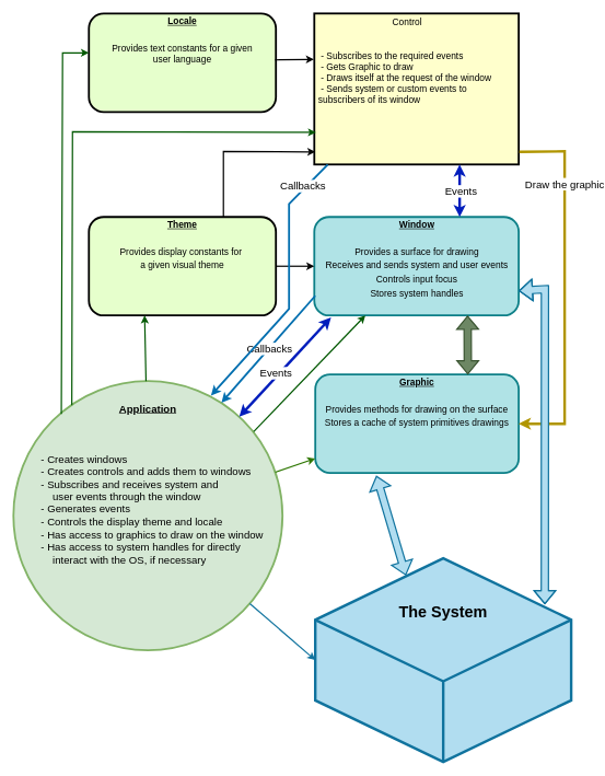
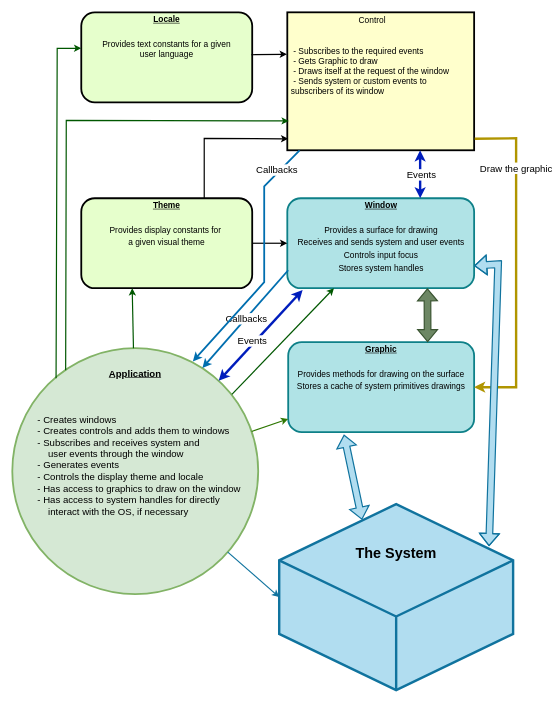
  <mxCell id="0" />
  <mxCell id="1" parent="0" />
  <mxCell id="2" value="&lt;p style=&quot;margin: 4px 0px 0px; text-align: center; font-size: 14px;&quot;&gt;&lt;span style=&quot;font-size: 14px;&quot;&gt;&lt;u style=&quot;&quot;&gt;Window&lt;/u&gt;&lt;/span&gt;&lt;/p&gt;&lt;p style=&quot;margin: 4px 0px 0px; text-align: center; font-size: 14px;&quot;&gt;&lt;span style=&quot;font-weight: normal; font-size: 14px;&quot;&gt;&lt;br style=&quot;font-size: 14px;&quot;&gt;&lt;/span&gt;&lt;/p&gt;&lt;p style=&quot;margin: 4px 0px 0px;&quot;&gt;&lt;span style=&quot;font-weight: normal;&quot;&gt;Provides a surface for drawing&lt;/span&gt;&lt;/p&gt;&lt;p style=&quot;margin: 4px 0px 0px;&quot;&gt;&lt;span style=&quot;font-weight: normal;&quot;&gt;Receives and sends system and user events&lt;/span&gt;&lt;/p&gt;&lt;p style=&quot;margin: 4px 0px 0px;&quot;&gt;&lt;span style=&quot;font-weight: normal;&quot;&gt;Controls input focus&lt;/span&gt;&lt;/p&gt;&lt;p style=&quot;margin: 4px 0px 0px;&quot;&gt;&lt;span style=&quot;font-weight: normal;&quot;&gt;Stores system handles&lt;/span&gt;&lt;/p&gt;" style="verticalAlign=middle;align=center;overflow=fill;fontSize=14;fontFamily=Helvetica;html=1;rounded=1;fontStyle=1;strokeWidth=3;fillColor=#b0e3e6;strokeColor=#0e8088;" vertex="1" parent="1"><mxGeometry x="478.5" y="330" width="311.5" height="150" as="geometry" /></mxCell>
  <mxCell id="3" value="&lt;p style=&quot;margin: 4px 0px 0px; text-align: center; text-decoration: underline; font-size: 14px;&quot;&gt;&lt;font style=&quot;font-size: 14px;&quot;&gt;Graphic&lt;/font&gt;&lt;/p&gt;&lt;p style=&quot;margin: 4px 0px 0px; text-align: center; text-decoration: underline; font-size: 14px;&quot;&gt;&lt;font style=&quot;font-size: 14px;&quot;&gt;&lt;br&gt;&lt;/font&gt;&lt;/p&gt;&lt;p style=&quot;margin: 4px 0px 0px;&quot;&gt;&lt;font style=&quot;font-size: 14px; font-weight: normal;&quot;&gt;Provides methods for drawing on the surface&lt;/font&gt;&lt;/p&gt;&lt;p style=&quot;margin: 4px 0px 0px;&quot;&gt;&lt;span style=&quot;font-size: 14px; font-weight: 400;&quot;&gt;Stores a cache of system primitives drawings&lt;/span&gt;&lt;/p&gt;" style="verticalAlign=middle;align=center;overflow=fill;fontSize=12;fontFamily=Helvetica;html=1;rounded=1;fontStyle=1;strokeWidth=3;fillColor=#b0e3e6;strokeColor=#0e8088;" vertex="1" parent="1"><mxGeometry x="480" y="570" width="310" height="150" as="geometry" /></mxCell>
  <mxCell id="4" value="" style="shape=flexArrow;endArrow=classic;startArrow=classic;html=1;rounded=0;exitX=0.75;exitY=1;exitDx=0;exitDy=0;entryX=0.75;entryY=0;entryDx=0;entryDy=0;strokeWidth=2;fillColor=#6d8764;strokeColor=#3A5431;" edge="1" parent="1" source="2" target="3"><mxGeometry width="100" height="100" relative="1" as="geometry"><mxPoint x="780" y="480" as="sourcePoint" /><mxPoint x="880" y="380" as="targetPoint" /></mxGeometry></mxCell>
  <mxCell id="5" value="                              Control&#10;&#10;&#10;  - Subscribes to the required events&#10;  - Gets Graphic to draw&#10;  - Draws itself at the request of the window&#10;  - Sends system or custom events to                 subscribers of its window&#10;&#10;&#10;&#10;&#10;" style="whiteSpace=wrap;align=left;verticalAlign=middle;fontStyle=0;strokeWidth=3;fillColor=#FFFFCC;fontSize=14;" vertex="1" parent="1"><mxGeometry x="478.5" y="20" width="311.5" height="230" as="geometry" /></mxCell>
  <mxCell id="6" value="&lt;span style=&quot;font-size: 16px;&quot;&gt;&lt;b&gt;&lt;u&gt;Application&lt;/u&gt;&lt;/b&gt;&lt;br&gt;&lt;br&gt;&lt;br&gt;&lt;br&gt;&lt;div style=&quot;text-align: left;&quot;&gt;&lt;div&gt;&amp;nbsp; &amp;nbsp;- Creates windows&lt;/div&gt;&lt;div&gt;&lt;span style=&quot;background-color: initial;&quot;&gt;&amp;nbsp; &amp;nbsp;- Creates controls and adds them to windows&lt;/span&gt;&lt;br&gt;&lt;/div&gt;&lt;div&gt;&lt;span style=&quot;background-color: initial;&quot;&gt;&amp;nbsp; &amp;nbsp;- Subscribes and receives system and&lt;/span&gt;&lt;br&gt;&lt;/div&gt;&lt;div&gt;&amp;nbsp; &amp;nbsp; &amp;nbsp; &amp;nbsp;user events through the window&lt;/div&gt;&lt;div&gt;&amp;nbsp; &amp;nbsp;- Generates events&lt;/div&gt;&lt;div&gt;&amp;nbsp; &amp;nbsp;- Controls the display theme and locale&lt;/div&gt;&lt;div&gt;&amp;nbsp; &amp;nbsp;- Has access to graphics to draw on the window&lt;/div&gt;&lt;div&gt;&amp;nbsp; &amp;nbsp;- Has access to system handles for&amp;nbsp;&lt;span style=&quot;background-color: initial;&quot;&gt;directly&lt;/span&gt;&lt;/div&gt;&lt;div&gt;&lt;span style=&quot;background-color: initial;&quot;&gt;&amp;nbsp; &amp;nbsp; &amp;nbsp; &amp;nbsp;interact with the OS,&amp;nbsp;&lt;/span&gt;&lt;span style=&quot;background-color: initial;&quot;&gt;if necessary&lt;/span&gt;&lt;/div&gt;&lt;/div&gt;&lt;div style=&quot;text-align: left;&quot;&gt;&lt;br&gt;&lt;/div&gt;&lt;div style=&quot;text-align: left;&quot;&gt;&lt;br&gt;&lt;/div&gt;&lt;div style=&quot;text-align: left;&quot;&gt;&lt;br&gt;&lt;/div&gt;&lt;div style=&quot;text-align: left;&quot;&gt;&lt;br&gt;&lt;/div&gt;&lt;div style=&quot;text-align: left;&quot;&gt;&lt;br&gt;&lt;/div&gt;&lt;/span&gt;" style="ellipse;whiteSpace=wrap;html=1;fillColor=#d5e8d4;strokeColor=#82b366;strokeWidth=3;" vertex="1" parent="1"><mxGeometry x="20" y="580" width="410" height="410" as="geometry" /></mxCell>
  <mxCell id="7" style="edgeStyle=orthogonalEdgeStyle;rounded=0;orthogonalLoop=1;jettySize=auto;html=1;exitX=1;exitY=0.5;exitDx=0;exitDy=0;strokeWidth=2;entryX=0;entryY=0.5;entryDx=0;entryDy=0;" edge="1" parent="1" source="8" target="2"><mxGeometry relative="1" as="geometry"><mxPoint x="480" y="360" as="targetPoint" /></mxGeometry></mxCell>
  <mxCell id="8" value="&lt;p style=&quot;margin: 4px 0px 0px; text-align: center; font-size: 14px;&quot;&gt;&lt;u&gt;Theme&lt;/u&gt;&lt;/p&gt;&lt;p style=&quot;margin: 4px 0px 0px; text-align: center; font-size: 14px;&quot;&gt;&lt;span style=&quot;font-weight: 400;&quot;&gt;&lt;br&gt;&lt;/span&gt;&lt;/p&gt;&lt;p style=&quot;margin: 4px 0px 0px; text-align: center;&quot;&gt;&lt;span style=&quot;font-weight: normal;&quot;&gt;Provides display constants for&amp;nbsp;&lt;/span&gt;&lt;/p&gt;&lt;p style=&quot;margin: 4px 0px 0px; text-align: center;&quot;&gt;&lt;span style=&quot;font-weight: normal;&quot;&gt;a given visual theme&lt;/span&gt;&lt;br&gt;&lt;/p&gt;" style="verticalAlign=middle;align=center;overflow=fill;fontSize=14;fontFamily=Helvetica;html=1;rounded=1;fontStyle=1;strokeWidth=3;fillColor=#E6FFCC" vertex="1" parent="1"><mxGeometry x="135" y="330" width="285" height="150" as="geometry" /></mxCell>
  <mxCell id="9" value="" style="endArrow=classic;html=1;rounded=0;strokeWidth=2;entryX=0.005;entryY=0.917;entryDx=0;entryDy=0;entryPerimeter=0;" edge="1" parent="1" target="5"><mxGeometry width="50" height="50" relative="1" as="geometry"><mxPoint x="340" y="330" as="sourcePoint" /><mxPoint x="470" y="142" as="targetPoint" /><Array as="points"><mxPoint x="340" y="230" /></Array></mxGeometry></mxCell>
  <mxCell id="10" value="" style="endArrow=classic;html=1;rounded=0;strokeWidth=4;fillColor=#e3c800;strokeColor=#B09500;entryX=1;entryY=0.5;entryDx=0;entryDy=0;exitX=1.003;exitY=0.917;exitDx=0;exitDy=0;exitPerimeter=0;" edge="1" parent="1" source="5" target="3"><mxGeometry width="50" height="50" relative="1" as="geometry"><mxPoint x="720" y="160" as="sourcePoint" /><mxPoint x="720" y="330" as="targetPoint" /><Array as="points"><mxPoint x="860" y="230" /><mxPoint x="860" y="645" /></Array></mxGeometry></mxCell>
  <mxCell id="11" value="&lt;font style=&quot;font-size: 16px;&quot;&gt;Draw the graphic&lt;/font&gt;" style="edgeLabel;html=1;align=center;verticalAlign=middle;resizable=0;points=[];" vertex="1" connectable="0" parent="10"><mxGeometry x="0.011" y="-1" relative="1" as="geometry"><mxPoint y="-161" as="offset" /></mxGeometry></mxCell>
  <mxCell id="12" value="&lt;p style=&quot;margin: 4px 0px 0px; text-align: center; font-size: 14px;&quot;&gt;&lt;u&gt;Locale&lt;/u&gt;&lt;/p&gt;&lt;p style=&quot;margin: 4px 0px 0px; text-align: center; font-size: 14px;&quot;&gt;&lt;span style=&quot;font-weight: 400;&quot;&gt;&lt;br&gt;&lt;/span&gt;&lt;/p&gt;&lt;p style=&quot;margin: 4px 0px 0px;&quot;&gt;&lt;span style=&quot;font-weight: normal;&quot;&gt;Provides text constants&amp;nbsp;&lt;span style=&quot;background-color: initial;&quot;&gt;for a given &lt;br&gt;user language&lt;/span&gt;&lt;/span&gt;&lt;/p&gt;" style="verticalAlign=middle;align=center;overflow=fill;fontSize=14;fontFamily=Helvetica;html=1;rounded=1;fontStyle=1;strokeWidth=3;fillColor=#E6FFCC" vertex="1" parent="1"><mxGeometry x="135" y="20" width="285" height="150" as="geometry" /></mxCell>
  <mxCell id="13" value="" style="endArrow=classic;html=1;rounded=0;strokeWidth=2;entryX=-0.002;entryY=0.304;entryDx=0;entryDy=0;entryPerimeter=0;" edge="1" parent="1" target="5"><mxGeometry width="50" height="50" relative="1" as="geometry"><mxPoint x="418.5" y="90.741" as="sourcePoint" /><mxPoint x="478.5" y="70" as="targetPoint" /></mxGeometry></mxCell>
  <mxCell id="14" value="" style="endArrow=classic;html=1;rounded=0;strokeWidth=2;fillColor=#008a00;strokeColor=#005700;entryX=0.018;entryY=0.4;entryDx=0;entryDy=0;entryPerimeter=0;exitX=0.178;exitY=0.122;exitDx=0;exitDy=0;exitPerimeter=0;" edge="1" parent="1" source="6"><mxGeometry width="50" height="50" relative="1" as="geometry"><mxPoint x="94.87" y="620" as="sourcePoint" /><mxPoint x="135" y="80" as="targetPoint" /><Array as="points"><mxPoint x="94.87" y="80" /></Array></mxGeometry></mxCell>
  <mxCell id="15" value="" style="endArrow=classic;startArrow=classic;html=1;rounded=0;exitX=0.095;exitY=1;exitDx=0;exitDy=0;exitPerimeter=0;entryX=0.095;entryY=0;entryDx=0;entryDy=0;entryPerimeter=0;strokeWidth=4;fillColor=#0050ef;strokeColor=#001DBC;" edge="1" parent="1"><mxGeometry width="50" height="50" relative="1" as="geometry"><mxPoint x="700.003" y="250" as="sourcePoint" /><mxPoint x="700.003" y="330" as="targetPoint" /></mxGeometry></mxCell>
  <mxCell id="16" value="&lt;font style=&quot;font-size: 16px;&quot;&gt;Events&lt;br&gt;&lt;/font&gt;" style="edgeLabel;html=1;align=center;verticalAlign=middle;resizable=0;points=[];" vertex="1" connectable="0" parent="15"><mxGeometry x="0.212" y="1" relative="1" as="geometry"><mxPoint y="-8" as="offset" /></mxGeometry></mxCell>
  <mxCell id="17" value="" style="endArrow=classic;html=1;rounded=0;entryX=0.008;entryY=0.787;entryDx=0;entryDy=0;entryPerimeter=0;exitX=0.217;exitY=0.09;exitDx=0;exitDy=0;exitPerimeter=0;strokeWidth=2;fillColor=#008a00;strokeColor=#005700;" edge="1" parent="1" source="6" target="5"><mxGeometry width="50" height="50" relative="1" as="geometry"><mxPoint x="122.36" y="677.06" as="sourcePoint" /><mxPoint x="480" y="180.05" as="targetPoint" /><Array as="points"><mxPoint x="110" y="200" /></Array></mxGeometry></mxCell>
  <mxCell id="18" value="" style="endArrow=classic;html=1;rounded=0;strokeWidth=2;fillColor=#008a00;strokeColor=#005700;entryX=0.25;entryY=1;entryDx=0;entryDy=0;exitX=0.893;exitY=0.188;exitDx=0;exitDy=0;exitPerimeter=0;" edge="1" parent="1" source="6" target="2"><mxGeometry width="50" height="50" relative="1" as="geometry"><mxPoint x="190" y="290" as="sourcePoint" /><mxPoint x="240" y="240" as="targetPoint" /></mxGeometry></mxCell>
  <mxCell id="19" value="" style="endArrow=classic;html=1;rounded=0;strokeWidth=2;fillColor=#60a917;strokeColor=#2D7600;" edge="1" parent="1" source="6" target="3"><mxGeometry width="50" height="50" relative="1" as="geometry"><mxPoint x="390" y="510" as="sourcePoint" /><mxPoint x="440" y="460" as="targetPoint" /></mxGeometry></mxCell>
- <mxCell id="20" value="&lt;font style=&quot;font-size: 24px;&quot;&gt;&lt;b&gt;The System&lt;br&gt;&lt;br&gt;&lt;br&gt;&lt;br&gt;&lt;br&gt;&lt;br&gt;&lt;/b&gt;&lt;/font&gt;" style="html=1;whiteSpace=wrap;shape=isoCube2;backgroundOutline=1;isoAngle=15;fillColor=#b1ddf0;strokeColor=#10739e;strokeWidth=4;" vertex="1" parent="1"><mxGeometry x="480" y="850" width="390" height="310" as="geometry" /></mxCell>
+ <mxCell id="20" value="&lt;font style=&quot;font-size: 24px;&quot;&gt;&lt;b&gt;The System&lt;br&gt;&lt;br&gt;&lt;br&gt;&lt;br&gt;&lt;br&gt;&lt;br&gt;&lt;/b&gt;&lt;/font&gt;" style="html=1;whiteSpace=wrap;shape=isoCube2;backgroundOutline=1;isoAngle=15;fillColor=#b1ddf0;strokeColor=#10739e;strokeWidth=4;" vertex="1" parent="1"><mxGeometry x="465" y="840" width="390" height="310" as="geometry" /></mxCell>
  <mxCell id="21" value="" style="shape=flexArrow;endArrow=classic;startArrow=classic;html=1;rounded=0;exitX=1;exitY=0.75;exitDx=0;exitDy=0;strokeWidth=2;fillColor=#b1ddf0;strokeColor=#10739e;entryX=0.897;entryY=0.226;entryDx=0;entryDy=0;entryPerimeter=0;" edge="1" parent="1" source="2" target="20"><mxGeometry width="100" height="100" relative="1" as="geometry"><mxPoint x="910" y="650" as="sourcePoint" /><mxPoint x="900" y="940" as="targetPoint" /><Array as="points"><mxPoint x="830" y="440" /></Array></mxGeometry></mxCell>
  <mxCell id="22" value="" style="shape=flexArrow;endArrow=classic;startArrow=classic;html=1;rounded=0;exitX=0.3;exitY=1.027;exitDx=0;exitDy=0;exitPerimeter=0;fillColor=#b1ddf0;strokeColor=#10739e;strokeWidth=2;entryX=0.354;entryY=0.084;entryDx=0;entryDy=0;entryPerimeter=0;" edge="1" parent="1" source="3" target="20"><mxGeometry width="100" height="100" relative="1" as="geometry"><mxPoint x="910" y="650" as="sourcePoint" /><mxPoint x="1010" y="550" as="targetPoint" /></mxGeometry></mxCell>
  <mxCell id="23" value="" style="endArrow=classic;html=1;rounded=0;fillColor=#b1ddf0;strokeColor=#10739e;strokeWidth=2;entryX=0;entryY=0.5;entryDx=0;entryDy=0;entryPerimeter=0;" edge="1" parent="1" source="6" target="20"><mxGeometry width="50" height="50" relative="1" as="geometry"><mxPoint x="370" y="740" as="sourcePoint" /><mxPoint y="690" as="targetPoint" x="420" /></mxGeometry></mxCell>
  <mxCell id="24" value="" style="endArrow=classic;startArrow=classic;html=1;rounded=0;strokeWidth=4;fillColor=#0050ef;strokeColor=#001DBC;exitX=0.082;exitY=1.02;exitDx=0;exitDy=0;exitPerimeter=0;" edge="1" parent="1" source="2" target="6"><mxGeometry width="50" height="50" relative="1" as="geometry"><mxPoint x="380" y="510" as="sourcePoint" /><mxPoint x="380" y="590" as="targetPoint" /></mxGeometry></mxCell>
  <mxCell id="25" value="&lt;font style=&quot;font-size: 16px;&quot;&gt;Events&lt;br&gt;&lt;/font&gt;" style="edgeLabel;html=1;align=center;verticalAlign=middle;resizable=0;points=[];" connectable="0" vertex="1" parent="24"><mxGeometry x="0.212" y="1" relative="1" as="geometry"><mxPoint y="-8" as="offset" /></mxGeometry></mxCell>
  <mxCell id="26" value="" style="endArrow=classic;html=1;rounded=0;entryX=0.773;entryY=0.08;entryDx=0;entryDy=0;entryPerimeter=0;exitX=0.005;exitY=0.8;exitDx=0;exitDy=0;exitPerimeter=0;strokeWidth=3;fillColor=#1ba1e2;strokeColor=#006EAF;" edge="1" parent="1"><mxGeometry width="50" height="50" relative="1" as="geometry"><mxPoint x="480" y="450" as="sourcePoint" /><mxPoint x="337" y="613" as="targetPoint" /></mxGeometry></mxCell>
  <mxCell id="27" value="&lt;font style=&quot;font-size: 16px;&quot;&gt;Callbacks&lt;/font&gt;" style="edgeLabel;html=1;align=center;verticalAlign=middle;resizable=0;points=[];" connectable="0" vertex="1" parent="26"><mxGeometry x="0.15" y="-1" relative="1" as="geometry"><mxPoint x="13" y="-13" as="offset" /></mxGeometry></mxCell>
  <mxCell id="28" value="" style="endArrow=classic;html=1;rounded=0;strokeWidth=2;fillColor=#008a00;strokeColor=#005700;entryX=0.298;entryY=1;entryDx=0;entryDy=0;entryPerimeter=0;" edge="1" parent="1" target="8"><mxGeometry width="50" height="50" relative="1" as="geometry"><mxPoint x="222" y="580" as="sourcePoint" /><mxPoint x="220" y="485" as="targetPoint" /></mxGeometry></mxCell>
  <mxCell id="29" value="" style="endArrow=classic;html=1;rounded=0;entryX=0.734;entryY=0.054;entryDx=0;entryDy=0;entryPerimeter=0;strokeWidth=3;fillColor=#1ba1e2;strokeColor=#006EAF;" edge="1" parent="1"><mxGeometry width="50" height="50" relative="1" as="geometry"><mxPoint x="499" y="250" as="sourcePoint" /><mxPoint x="321" y="602" as="targetPoint" /><Array as="points"><mxPoint x="440" y="310" /><mxPoint x="440" y="470" /></Array></mxGeometry></mxCell>
  <mxCell id="30" value="&lt;font style=&quot;font-size: 16px;&quot;&gt;Callbacks&lt;/font&gt;" style="edgeLabel;html=1;align=center;verticalAlign=middle;resizable=0;points=[];" connectable="0" vertex="1" parent="29"><mxGeometry x="-0.566" relative="1" as="geometry"><mxPoint x="20" y="-35" as="offset" /></mxGeometry></mxCell>
